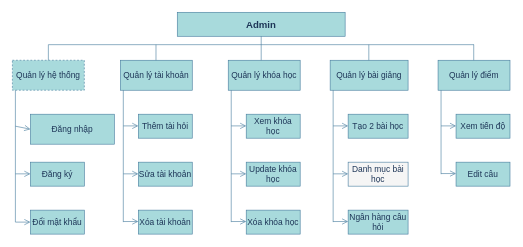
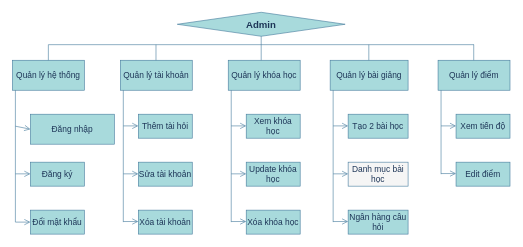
  <mxCell id="0" />
  <mxCell id="1" parent="0" />
- <mxCell id="2" value="&lt;font size=&quot;1&quot;&gt;&lt;b style=&quot;font-size: 16px&quot;&gt;Admin&lt;/b&gt;&lt;/font&gt;" style="rounded=0;whiteSpace=wrap;html=1;fillColor=#A8DADC;strokeColor=#457B9D;fontColor=#1D3557;" parent="1" vertex="1"><mxGeometry x="295" y="20" width="280" height="40" as="geometry" /></mxCell>
- <mxCell id="3" value="&lt;font style=&quot;font-size: 14px&quot;&gt;Quản lý hệ thống&lt;/font&gt;" style="rounded=0;whiteSpace=wrap;html=1;fillColor=#A8DADC;strokeColor=#457B9D;fontColor=#1D3557;dashed=1;" parent="1" vertex="1"><mxGeometry x="20" y="100" width="120" height="50" as="geometry" /></mxCell>
+ <mxCell id="2" value="&lt;font size=&quot;1&quot;&gt;&lt;b style=&quot;font-size: 16px&quot;&gt;Admin&lt;/b&gt;&lt;/font&gt;" style="rhombus;whiteSpace=wrap;html=1;fillColor=#A8DADC;strokeColor=#457B9D;fontColor=#1D3557;" parent="1" vertex="1"><mxGeometry x="295" y="20" width="280" height="40" as="geometry" /></mxCell>
+ <mxCell id="3" value="&lt;font style=&quot;font-size: 14px&quot;&gt;Quản lý hệ thống&lt;/font&gt;" style="rounded=0;whiteSpace=wrap;html=1;fillColor=#A8DADC;strokeColor=#457B9D;fontColor=#1D3557;" parent="1" vertex="1"><mxGeometry x="20" y="100" width="120" height="50" as="geometry" /></mxCell>
  <mxCell id="4" value="&lt;font style=&quot;font-size: 14px&quot;&gt;Quản lý tài khoản&lt;/font&gt;" style="rounded=0;whiteSpace=wrap;html=1;fillColor=#A8DADC;strokeColor=#457B9D;fontColor=#1D3557;" parent="1" vertex="1"><mxGeometry x="200" y="100" width="120" height="50" as="geometry" /></mxCell>
  <mxCell id="5" value="&lt;font style=&quot;font-size: 14px&quot;&gt;Quản lý khóa học&lt;/font&gt;" style="rounded=0;whiteSpace=wrap;html=1;fillColor=#A8DADC;strokeColor=#457B9D;fontColor=#1D3557;" parent="1" vertex="1"><mxGeometry x="380" y="100" width="120" height="50" as="geometry" /></mxCell>
  <mxCell id="6" value="&lt;font style=&quot;font-size: 14px&quot;&gt;Quản lý bài giảng&lt;/font&gt;" style="rounded=0;whiteSpace=wrap;html=1;fillColor=#A8DADC;strokeColor=#457B9D;fontColor=#1D3557;" parent="1" vertex="1"><mxGeometry x="550" y="100" width="130" height="50" as="geometry" /></mxCell>
  <mxCell id="7" value="&lt;font style=&quot;font-size: 14px&quot;&gt;Quản lý điểm&lt;/font&gt;" style="rounded=0;whiteSpace=wrap;html=1;fillColor=#A8DADC;strokeColor=#457B9D;fontColor=#1D3557;" parent="1" vertex="1"><mxGeometry x="730" y="100" width="120" height="50" as="geometry" /></mxCell>
  <mxCell id="8" value="Đăng nhập" style="rounded=0;whiteSpace=wrap;html=1;fontSize=14;fillColor=#A8DADC;strokeColor=#457B9D;fontColor=#1D3557;" parent="1" vertex="1"><mxGeometry x="50" y="190" width="140" height="50" as="geometry" /></mxCell>
  <mxCell id="9" value="Đăng ký" style="rounded=0;whiteSpace=wrap;html=1;fontSize=14;fillColor=#A8DADC;strokeColor=#457B9D;fontColor=#1D3557;" parent="1" vertex="1"><mxGeometry x="50" y="270" width="90" height="40" as="geometry" /></mxCell>
  <mxCell id="10" value="Đổi mật khẩu" style="rounded=0;whiteSpace=wrap;html=1;fontSize=14;fillColor=#A8DADC;strokeColor=#457B9D;fontColor=#1D3557;" parent="1" vertex="1"><mxGeometry x="50" y="350" width="90" height="40" as="geometry" /></mxCell>
  <mxCell id="11" value="" style="line;strokeWidth=1;direction=south;html=1;fontSize=14;labelBackgroundColor=#F1FAEE;fillColor=#A8DADC;strokeColor=#457B9D;fontColor=#1D3557;" parent="1" vertex="1"><mxGeometry x="20" y="150" width="10" height="220" as="geometry" /></mxCell>
  <mxCell id="12" value="" style="endArrow=open;endFill=1;endSize=8;html=1;rounded=0;fontSize=14;entryX=0;entryY=0.5;entryDx=0;entryDy=0;labelBackgroundColor=#F1FAEE;strokeColor=#457B9D;fontColor=#1D3557;" parent="1" target="8" edge="1"><mxGeometry width="160" relative="1" as="geometry"><mxPoint x="25" y="210" as="sourcePoint" /><mxPoint x="40" y="209.5" as="targetPoint" /></mxGeometry></mxCell>
  <mxCell id="13" value="" style="endArrow=open;endFill=1;endSize=8;html=1;rounded=0;fontSize=14;entryX=0;entryY=0.5;entryDx=0;entryDy=0;labelBackgroundColor=#F1FAEE;strokeColor=#457B9D;fontColor=#1D3557;" parent="1" edge="1"><mxGeometry width="160" relative="1" as="geometry"><mxPoint x="25" y="289.5" as="sourcePoint" /><mxPoint x="50" y="289.5" as="targetPoint" /></mxGeometry></mxCell>
  <mxCell id="14" value="" style="endArrow=open;endFill=1;endSize=8;html=1;rounded=0;fontSize=14;entryX=0;entryY=0.5;entryDx=0;entryDy=0;labelBackgroundColor=#F1FAEE;strokeColor=#457B9D;fontColor=#1D3557;" parent="1" edge="1"><mxGeometry width="160" relative="1" as="geometry"><mxPoint x="25" y="370" as="sourcePoint" /><mxPoint x="50" y="370" as="targetPoint" /></mxGeometry></mxCell>
  <mxCell id="15" value="&lt;font style=&quot;font-size: 14px&quot;&gt;Thêm tài hỏi&lt;/font&gt;" style="rounded=0;whiteSpace=wrap;html=1;fontSize=14;fillColor=#A8DADC;strokeColor=#457B9D;fontColor=#1D3557;" parent="1" vertex="1"><mxGeometry x="230" y="190" width="90" height="40" as="geometry" /></mxCell>
  <mxCell id="16" style="edgeStyle=none;rounded=0;orthogonalLoop=1;jettySize=auto;html=1;exitX=1;exitY=0.5;exitDx=0;exitDy=0;fontSize=14;endSize=8;labelBackgroundColor=#F1FAEE;strokeColor=#457B9D;fontColor=#1D3557;" parent="1" source="15" target="15" edge="1"><mxGeometry relative="1" as="geometry" /></mxCell>
  <mxCell id="17" value="" style="line;strokeWidth=1;direction=south;html=1;fontSize=14;labelBackgroundColor=#F1FAEE;fillColor=#A8DADC;strokeColor=#457B9D;fontColor=#1D3557;" parent="1" vertex="1"><mxGeometry x="200" y="150" width="10" height="220" as="geometry" /></mxCell>
  <mxCell id="18" value="" style="line;strokeWidth=1;direction=south;html=1;fontSize=14;labelBackgroundColor=#F1FAEE;fillColor=#A8DADC;strokeColor=#457B9D;fontColor=#1D3557;" parent="1" vertex="1"><mxGeometry x="380" y="150" width="10" height="220" as="geometry" /></mxCell>
  <mxCell id="19" value="" style="line;strokeWidth=1;direction=south;html=1;fontSize=14;labelBackgroundColor=#F1FAEE;fillColor=#A8DADC;strokeColor=#457B9D;fontColor=#1D3557;" parent="1" vertex="1"><mxGeometry x="550" y="150" width="10" height="220" as="geometry" /></mxCell>
  <mxCell id="20" value="" style="endArrow=open;endFill=1;endSize=8;html=1;rounded=0;fontSize=14;entryX=0;entryY=0.5;entryDx=0;entryDy=0;labelBackgroundColor=#F1FAEE;strokeColor=#457B9D;fontColor=#1D3557;" parent="1" edge="1"><mxGeometry width="160" relative="1" as="geometry"><mxPoint x="205" y="209.5" as="sourcePoint" /><mxPoint x="230" y="209.5" as="targetPoint" /></mxGeometry></mxCell>
  <mxCell id="21" value="&lt;font style=&quot;font-size: 14px&quot;&gt;Sửa tài khoản&lt;/font&gt;" style="rounded=0;whiteSpace=wrap;html=1;fontSize=14;fillColor=#A8DADC;strokeColor=#457B9D;fontColor=#1D3557;" parent="1" vertex="1"><mxGeometry x="230" y="270" width="90" height="40" as="geometry" /></mxCell>
  <mxCell id="22" value="" style="endArrow=open;endFill=1;endSize=8;html=1;rounded=0;fontSize=14;entryX=0;entryY=0.5;entryDx=0;entryDy=0;labelBackgroundColor=#F1FAEE;strokeColor=#457B9D;fontColor=#1D3557;" parent="1" edge="1"><mxGeometry width="160" relative="1" as="geometry"><mxPoint x="205" y="289.5" as="sourcePoint" /><mxPoint x="230" y="289.5" as="targetPoint" /></mxGeometry></mxCell>
  <mxCell id="23" value="&lt;font style=&quot;font-size: 14px&quot;&gt;Xóa tài khoản&lt;/font&gt;" style="rounded=0;whiteSpace=wrap;html=1;fontSize=14;fillColor=#A8DADC;strokeColor=#457B9D;fontColor=#1D3557;" parent="1" vertex="1"><mxGeometry x="230" y="350" width="90" height="40" as="geometry" /></mxCell>
  <mxCell id="24" value="" style="endArrow=open;endFill=1;endSize=8;html=1;rounded=0;fontSize=14;entryX=0;entryY=0.5;entryDx=0;entryDy=0;labelBackgroundColor=#F1FAEE;strokeColor=#457B9D;fontColor=#1D3557;" parent="1" edge="1"><mxGeometry width="160" relative="1" as="geometry"><mxPoint x="205" y="369" as="sourcePoint" /><mxPoint x="230" y="369" as="targetPoint" /></mxGeometry></mxCell>
  <mxCell id="25" value="&lt;font style=&quot;font-size: 14px&quot;&gt;Xem khóa học&lt;/font&gt;" style="rounded=0;whiteSpace=wrap;html=1;fontSize=14;fillColor=#A8DADC;strokeColor=#457B9D;fontColor=#1D3557;" parent="1" vertex="1"><mxGeometry x="410" y="190" width="90" height="40" as="geometry" /></mxCell>
  <mxCell id="26" value="Update khóa học" style="rounded=0;whiteSpace=wrap;html=1;fontSize=14;fillColor=#A8DADC;strokeColor=#457B9D;fontColor=#1D3557;" parent="1" vertex="1"><mxGeometry x="410" y="270" width="90" height="40" as="geometry" /></mxCell>
  <mxCell id="27" value="&lt;font style=&quot;font-size: 14px&quot;&gt;Xóa khóa học&lt;/font&gt;" style="rounded=0;whiteSpace=wrap;html=1;fontSize=14;fillColor=#A8DADC;strokeColor=#457B9D;fontColor=#1D3557;" parent="1" vertex="1"><mxGeometry x="410" y="350" width="90" height="40" as="geometry" /></mxCell>
  <mxCell id="28" value="Tạo 2 bài học" style="rounded=0;whiteSpace=wrap;html=1;fontSize=14;fillColor=#A8DADC;strokeColor=#457B9D;fontColor=#1D3557;" parent="1" vertex="1"><mxGeometry x="580" y="190" width="100" height="40" as="geometry" /></mxCell>
  <mxCell id="29" value="Danh mục bài học" style="rounded=0;whiteSpace=wrap;html=1;fontSize=14;fillColor=#f5f5f5;strokeColor=#457B9D;fontColor=#1D3557;" parent="1" vertex="1"><mxGeometry x="580" y="270" width="100" height="40" as="geometry" /></mxCell>
  <mxCell id="30" value="" style="endArrow=open;endFill=1;endSize=8;html=1;rounded=0;fontSize=14;entryX=0;entryY=0.5;entryDx=0;entryDy=0;labelBackgroundColor=#F1FAEE;strokeColor=#457B9D;fontColor=#1D3557;" parent="1" edge="1"><mxGeometry width="160" relative="1" as="geometry"><mxPoint x="385" y="209.5" as="sourcePoint" /><mxPoint x="410" y="209.5" as="targetPoint" /></mxGeometry></mxCell>
  <mxCell id="31" value="" style="endArrow=open;endFill=1;endSize=8;html=1;rounded=0;fontSize=14;entryX=0;entryY=0.5;entryDx=0;entryDy=0;labelBackgroundColor=#F1FAEE;strokeColor=#457B9D;fontColor=#1D3557;" parent="1" edge="1"><mxGeometry width="160" relative="1" as="geometry"><mxPoint x="385" y="289.5" as="sourcePoint" /><mxPoint x="410" y="289.5" as="targetPoint" /></mxGeometry></mxCell>
  <mxCell id="32" value="" style="endArrow=open;endFill=1;endSize=8;html=1;rounded=0;fontSize=14;entryX=0;entryY=0.5;entryDx=0;entryDy=0;labelBackgroundColor=#F1FAEE;strokeColor=#457B9D;fontColor=#1D3557;" parent="1" edge="1"><mxGeometry width="160" relative="1" as="geometry"><mxPoint x="385" y="369" as="sourcePoint" /><mxPoint x="410" y="369" as="targetPoint" /></mxGeometry></mxCell>
  <mxCell id="33" value="" style="endArrow=open;endFill=1;endSize=8;html=1;rounded=0;fontSize=14;entryX=0;entryY=0.5;entryDx=0;entryDy=0;labelBackgroundColor=#F1FAEE;strokeColor=#457B9D;fontColor=#1D3557;" parent="1" edge="1"><mxGeometry width="160" relative="1" as="geometry"><mxPoint x="555" y="209.5" as="sourcePoint" /><mxPoint x="580" y="209.5" as="targetPoint" /></mxGeometry></mxCell>
  <mxCell id="34" style="edgeStyle=none;rounded=0;orthogonalLoop=1;jettySize=auto;html=1;exitX=0.5;exitY=1;exitDx=0;exitDy=0;fontSize=14;endSize=8;labelBackgroundColor=#F1FAEE;strokeColor=#457B9D;fontColor=#1D3557;" parent="1" source="28" target="28" edge="1"><mxGeometry relative="1" as="geometry" /></mxCell>
  <mxCell id="35" style="edgeStyle=none;rounded=0;orthogonalLoop=1;jettySize=auto;html=1;exitX=0.75;exitY=1;exitDx=0;exitDy=0;fontSize=14;endSize=8;labelBackgroundColor=#F1FAEE;strokeColor=#457B9D;fontColor=#1D3557;" parent="1" source="29" target="29" edge="1"><mxGeometry relative="1" as="geometry" /></mxCell>
  <mxCell id="36" value="" style="endArrow=open;endFill=1;endSize=8;html=1;rounded=0;fontSize=14;entryX=0;entryY=0.5;entryDx=0;entryDy=0;labelBackgroundColor=#F1FAEE;strokeColor=#457B9D;fontColor=#1D3557;" parent="1" edge="1"><mxGeometry width="160" relative="1" as="geometry"><mxPoint x="555" y="289.5" as="sourcePoint" /><mxPoint x="580" y="289.5" as="targetPoint" /></mxGeometry></mxCell>
  <mxCell id="37" value="Ngân hàng câu hỏi" style="rounded=0;whiteSpace=wrap;html=1;fontSize=14;fillColor=#A8DADC;strokeColor=#457B9D;fontColor=#1D3557;" parent="1" vertex="1"><mxGeometry x="580" y="350" width="100" height="40" as="geometry" /></mxCell>
  <mxCell id="38" value="" style="endArrow=open;endFill=1;endSize=8;html=1;rounded=0;fontSize=14;entryX=0;entryY=0.5;entryDx=0;entryDy=0;labelBackgroundColor=#F1FAEE;strokeColor=#457B9D;fontColor=#1D3557;" parent="1" edge="1"><mxGeometry width="160" relative="1" as="geometry"><mxPoint x="555" y="369" as="sourcePoint" /><mxPoint x="580" y="369" as="targetPoint" /></mxGeometry></mxCell>
  <mxCell id="39" value="Xem tiến độ" style="rounded=0;whiteSpace=wrap;html=1;fontSize=14;fillColor=#A8DADC;strokeColor=#457B9D;fontColor=#1D3557;" parent="1" vertex="1"><mxGeometry x="760" y="190" width="90" height="40" as="geometry" /></mxCell>
- <mxCell id="40" value="Edit câu" style="rounded=0;whiteSpace=wrap;html=1;fontSize=14;fillColor=#A8DADC;strokeColor=#457B9D;fontColor=#1D3557;" parent="1" vertex="1"><mxGeometry x="760" y="270" width="90" height="40" as="geometry" /></mxCell>
+ <mxCell id="40" value="Edit điểm" style="rounded=0;whiteSpace=wrap;html=1;fontSize=14;fillColor=#A8DADC;strokeColor=#457B9D;fontColor=#1D3557;" parent="1" vertex="1"><mxGeometry x="760" y="270" width="90" height="40" as="geometry" /></mxCell>
  <mxCell id="41" value="" style="line;strokeWidth=1;direction=south;html=1;fontSize=14;labelBackgroundColor=#F1FAEE;fillColor=#A8DADC;strokeColor=#457B9D;fontColor=#1D3557;" parent="1" vertex="1"><mxGeometry x="730" y="150" width="10" height="140" as="geometry" /></mxCell>
  <mxCell id="42" value="" style="endArrow=open;endFill=1;endSize=8;html=1;rounded=0;fontSize=14;entryX=0;entryY=0.5;entryDx=0;entryDy=0;labelBackgroundColor=#F1FAEE;strokeColor=#457B9D;fontColor=#1D3557;" parent="1" edge="1"><mxGeometry width="160" relative="1" as="geometry"><mxPoint x="735" y="209.5" as="sourcePoint" /><mxPoint x="760" y="209.5" as="targetPoint" /></mxGeometry></mxCell>
  <mxCell id="43" style="edgeStyle=none;rounded=0;orthogonalLoop=1;jettySize=auto;html=1;exitX=0.5;exitY=1;exitDx=0;exitDy=0;fontSize=14;endSize=8;labelBackgroundColor=#F1FAEE;strokeColor=#457B9D;fontColor=#1D3557;" parent="1" source="7" target="7" edge="1"><mxGeometry relative="1" as="geometry" /></mxCell>
  <mxCell id="44" value="" style="endArrow=open;endFill=1;endSize=8;html=1;rounded=0;fontSize=14;entryX=0;entryY=0.5;entryDx=0;entryDy=0;labelBackgroundColor=#F1FAEE;strokeColor=#457B9D;fontColor=#1D3557;" parent="1" edge="1"><mxGeometry width="160" relative="1" as="geometry"><mxPoint x="735" y="289" as="sourcePoint" /><mxPoint x="760" y="289" as="targetPoint" /></mxGeometry></mxCell>
  <mxCell id="45" value="" style="line;strokeWidth=1;fillColor=none;align=left;verticalAlign=middle;spacingTop=-1;spacingLeft=3;spacingRight=3;rotatable=0;labelPosition=right;points=[];portConstraint=eastwest;fontSize=14;labelBackgroundColor=#F1FAEE;strokeColor=#457B9D;fontColor=#1D3557;" parent="1" vertex="1"><mxGeometry x="80" y="70" width="710" height="8" as="geometry" /></mxCell>
  <mxCell id="46" value="" style="endArrow=none;html=1;rounded=0;fontSize=14;endSize=8;labelBackgroundColor=#F1FAEE;strokeColor=#457B9D;fontColor=#1D3557;" parent="1" source="3" edge="1"><mxGeometry width="50" height="50" relative="1" as="geometry"><mxPoint x="450" y="230" as="sourcePoint" /><mxPoint x="80" y="74" as="targetPoint" /></mxGeometry></mxCell>
  <mxCell id="47" value="" style="endArrow=none;html=1;rounded=0;fontSize=14;endSize=8;labelBackgroundColor=#F1FAEE;strokeColor=#457B9D;fontColor=#1D3557;" parent="1" edge="1"><mxGeometry width="50" height="50" relative="1" as="geometry"><mxPoint x="259.5" y="100" as="sourcePoint" /><mxPoint x="259.5" y="74" as="targetPoint" /></mxGeometry></mxCell>
  <mxCell id="48" value="" style="endArrow=none;html=1;rounded=0;fontSize=14;endSize=8;entryX=0.5;entryY=1;entryDx=0;entryDy=0;labelBackgroundColor=#F1FAEE;strokeColor=#457B9D;fontColor=#1D3557;" parent="1" target="2" edge="1"><mxGeometry width="50" height="50" relative="1" as="geometry"><mxPoint x="435" y="100" as="sourcePoint" /><mxPoint x="439.5" y="74" as="targetPoint" /></mxGeometry></mxCell>
  <mxCell id="49" value="" style="endArrow=none;html=1;rounded=0;fontSize=14;endSize=8;labelBackgroundColor=#F1FAEE;strokeColor=#457B9D;fontColor=#1D3557;" parent="1" edge="1"><mxGeometry width="50" height="50" relative="1" as="geometry"><mxPoint x="614.5" y="100" as="sourcePoint" /><mxPoint x="614.5" y="74" as="targetPoint" /></mxGeometry></mxCell>
  <mxCell id="50" value="" style="endArrow=none;html=1;rounded=0;fontSize=14;endSize=8;labelBackgroundColor=#F1FAEE;strokeColor=#457B9D;fontColor=#1D3557;" parent="1" edge="1"><mxGeometry width="50" height="50" relative="1" as="geometry"><mxPoint x="789.5" y="100" as="sourcePoint" /><mxPoint x="789.5" y="74" as="targetPoint" /></mxGeometry></mxCell>
